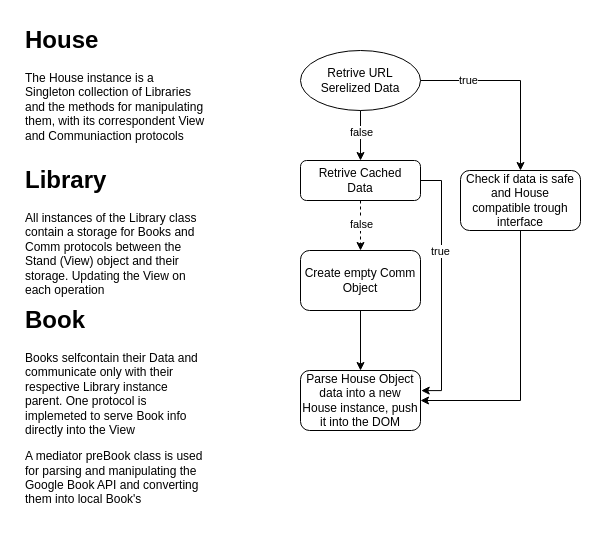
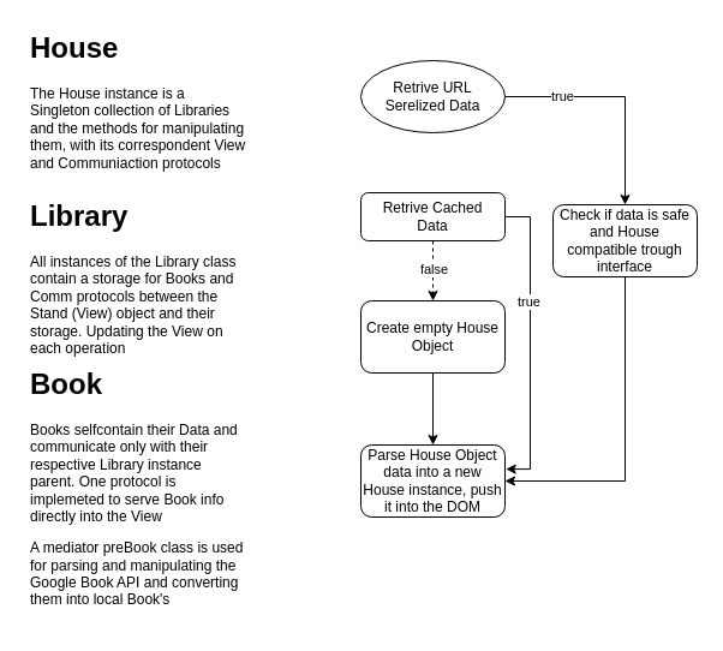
  <mxCell id="0" />
  <mxCell id="1" parent="0" />
  <mxCell id="2" value="" style="edgeStyle=orthogonalEdgeStyle;rounded=0;orthogonalLoop=1;jettySize=auto;html=1;dashed=1;" parent="1" source="5" target="11" edge="1"><mxGeometry relative="1" as="geometry" /></mxCell>
  <mxCell id="3" value="false" style="edgeLabel;html=1;align=center;verticalAlign=middle;resizable=0;points=[];" parent="2" vertex="1" connectable="0"><mxGeometry x="0.249" relative="1" as="geometry"><mxPoint y="-8" as="offset" /></mxGeometry></mxCell>
  <mxCell id="4" style="edgeStyle=orthogonalEdgeStyle;rounded=0;orthogonalLoop=1;jettySize=auto;html=1;entryX=1.006;entryY=0.335;entryDx=0;entryDy=0;entryPerimeter=0;" parent="1" source="5" target="12" edge="1"><mxGeometry relative="1" as="geometry"><mxPoint x="440" y="390" as="targetPoint" /><Array as="points"><mxPoint x="441" y="180" /><mxPoint x="441" y="390" /></Array></mxGeometry></mxCell>
  <mxCell id="5" value="Retrive Cached &lt;br&gt;Data" style="rounded=1;whiteSpace=wrap;html=1;fontSize=12;glass=0;strokeWidth=1;shadow=0;" parent="1" vertex="1"><mxGeometry x="300" y="160" width="120" height="40" as="geometry" /></mxCell>
  <mxCell id="6" value="" style="edgeStyle=orthogonalEdgeStyle;rounded=0;orthogonalLoop=1;jettySize=auto;html=1;entryX=1;entryY=0.5;entryDx=0;entryDy=0;exitX=0.5;exitY=1;exitDx=0;exitDy=0;" parent="1" source="16" target="12" edge="1"><mxGeometry relative="1" as="geometry"><Array as="points" /></mxGeometry></mxCell>
  <mxCell id="7" value="Retrive URL Serelized Data" style="ellipse;whiteSpace=wrap;html=1;" parent="1" vertex="1"><mxGeometry x="300" y="50" width="120" height="60" as="geometry" /></mxCell>
- <mxCell id="8" value="" style="endArrow=classic;html=1;rounded=0;exitX=0.5;exitY=1;exitDx=0;exitDy=0;entryX=0.5;entryY=0;entryDx=0;entryDy=0;" parent="1" source="7" target="5" edge="1"><mxGeometry width="50" height="50" relative="1" as="geometry"><mxPoint x="330" y="220" as="sourcePoint" /><mxPoint x="380" y="170" as="targetPoint" /></mxGeometry></mxCell>
- <mxCell id="9" value="false" style="edgeLabel;html=1;align=center;verticalAlign=middle;resizable=0;points=[];" parent="8" vertex="1" connectable="0"><mxGeometry x="0.027" y="-3" relative="1" as="geometry"><mxPoint x="3" y="-5" as="offset" /></mxGeometry></mxCell>
  <mxCell id="10" value="" style="edgeStyle=orthogonalEdgeStyle;rounded=0;orthogonalLoop=1;jettySize=auto;html=1;entryX=0.5;entryY=0;entryDx=0;entryDy=0;exitX=0.5;exitY=1;exitDx=0;exitDy=0;" parent="1" source="11" target="12" edge="1"><mxGeometry relative="1" as="geometry"><mxPoint x="560" y="220" as="targetPoint" /></mxGeometry></mxCell>
- <mxCell id="11" value="Create empty Comm Object" style="whiteSpace=wrap;html=1;rounded=1;glass=0;strokeWidth=1;shadow=0;" parent="1" vertex="1"><mxGeometry x="300" y="250" width="120" height="60" as="geometry" /></mxCell>
+ <mxCell id="11" value="Create empty House Object" style="whiteSpace=wrap;html=1;rounded=1;glass=0;strokeWidth=1;shadow=0;" parent="1" vertex="1"><mxGeometry x="300" y="250" width="120" height="60" as="geometry" /></mxCell>
  <mxCell id="12" value="&lt;div style=&quot;&quot;&gt;&lt;span style=&quot;background-color: initial;&quot;&gt;Parse House Object data into a new House instance, push it into the DOM&lt;/span&gt;&lt;/div&gt;" style="whiteSpace=wrap;html=1;rounded=1;align=center;" parent="1" vertex="1"><mxGeometry x="300" y="370" width="120" height="60" as="geometry" /></mxCell>
  <mxCell id="13" value="" style="edgeStyle=orthogonalEdgeStyle;rounded=0;orthogonalLoop=1;jettySize=auto;html=1;entryX=0.5;entryY=0;entryDx=0;entryDy=0;" parent="1" source="7" target="16" edge="1"><mxGeometry relative="1" as="geometry"><Array as="points"><mxPoint x="520" y="80" /></Array><mxPoint x="420" y="80" as="sourcePoint" /><mxPoint x="420" y="400" as="targetPoint" /></mxGeometry></mxCell>
  <mxCell id="14" value="true&lt;br&gt;" style="edgeLabel;html=1;align=center;verticalAlign=middle;resizable=0;points=[];" parent="13" vertex="1" connectable="0"><mxGeometry x="-0.297" relative="1" as="geometry"><mxPoint x="-48" y="170" as="offset" /></mxGeometry></mxCell>
  <mxCell id="15" value="true" style="edgeLabel;html=1;align=center;verticalAlign=middle;resizable=0;points=[];" parent="13" vertex="1" connectable="0"><mxGeometry x="-0.795" y="1" relative="1" as="geometry"><mxPoint x="28" as="offset" /></mxGeometry></mxCell>
  <mxCell id="16" value="Check if data is safe and House compatible trough interface" style="rounded=1;whiteSpace=wrap;html=1;" parent="1" vertex="1"><mxGeometry x="460" y="170" width="120" height="60" as="geometry" /></mxCell>
  <mxCell id="17" value="&lt;h1&gt;House&lt;/h1&gt;&lt;p&gt;&lt;span style=&quot;background-color: initial;&quot;&gt;The House instance is a Singleton collection of Libraries and the methods for manipulating them, with its correspondent View and Communiaction protocols&lt;/span&gt;&lt;br&gt;&lt;/p&gt;" style="text;html=1;strokeColor=none;fillColor=none;spacing=5;spacingTop=-20;whiteSpace=wrap;overflow=hidden;rounded=0;" vertex="1" parent="1"><mxGeometry x="20" y="20" width="190" height="160" as="geometry" /></mxCell>
  <mxCell id="18" value="&lt;h1&gt;Library&lt;/h1&gt;&lt;div&gt;All instances of the Library class contain a storage for Books and Comm protocols between the Stand (View) object and their storage. Updating the View on each operation&lt;br&gt;&lt;/div&gt;" style="text;html=1;strokeColor=none;fillColor=none;spacing=5;spacingTop=-20;whiteSpace=wrap;overflow=hidden;rounded=0;" vertex="1" parent="1"><mxGeometry x="20" y="160" width="190" height="150" as="geometry" /></mxCell>
  <mxCell id="19" value="&lt;h1&gt;Book&lt;/h1&gt;&lt;p&gt;Books selfcontain their Data and communicate only with their respective Library instance parent. One protocol is implemeted to serve Book info directly into the View&amp;nbsp;&lt;/p&gt;&lt;p&gt;&lt;span style=&quot;background-color: initial;&quot;&gt;A mediator preBook class is used for parsing and manipulating the Google Book API and converting them into local Book's&lt;/span&gt;&lt;/p&gt;" style="text;html=1;strokeColor=none;fillColor=none;spacing=5;spacingTop=-20;whiteSpace=wrap;overflow=hidden;rounded=0;" vertex="1" parent="1"><mxGeometry x="20" y="300" width="190" height="220" as="geometry" /></mxCell>
